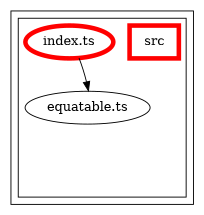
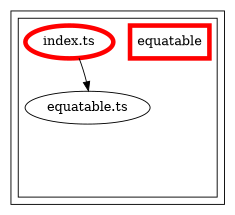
  digraph {
    compound=true
    edge [style=invis]
    n1 [label="equatable.ts"]
    exit_src [style=invis]
-   n3 [color="#ff0000" label=src penwidth=5 shape=rectangle]
+   n3 [color="#ff0000" label=equatable penwidth=5 shape=rectangle]
    n4 [color="#ff0000" label="index.ts" penwidth=5]
    subgraph cluster_1 {
      color="#000000"
      subgraph cluster_2 {
        color="#000000"
        n1
        exit_src
        n3
        n4
      }
    }
    n1 -> exit_src
    exit_src -> exit_src
    exit_src -> exit_src
    n4 -> n1
    n4 -> n1 [color=black style=solid]
    n4 -> exit_src
  }
